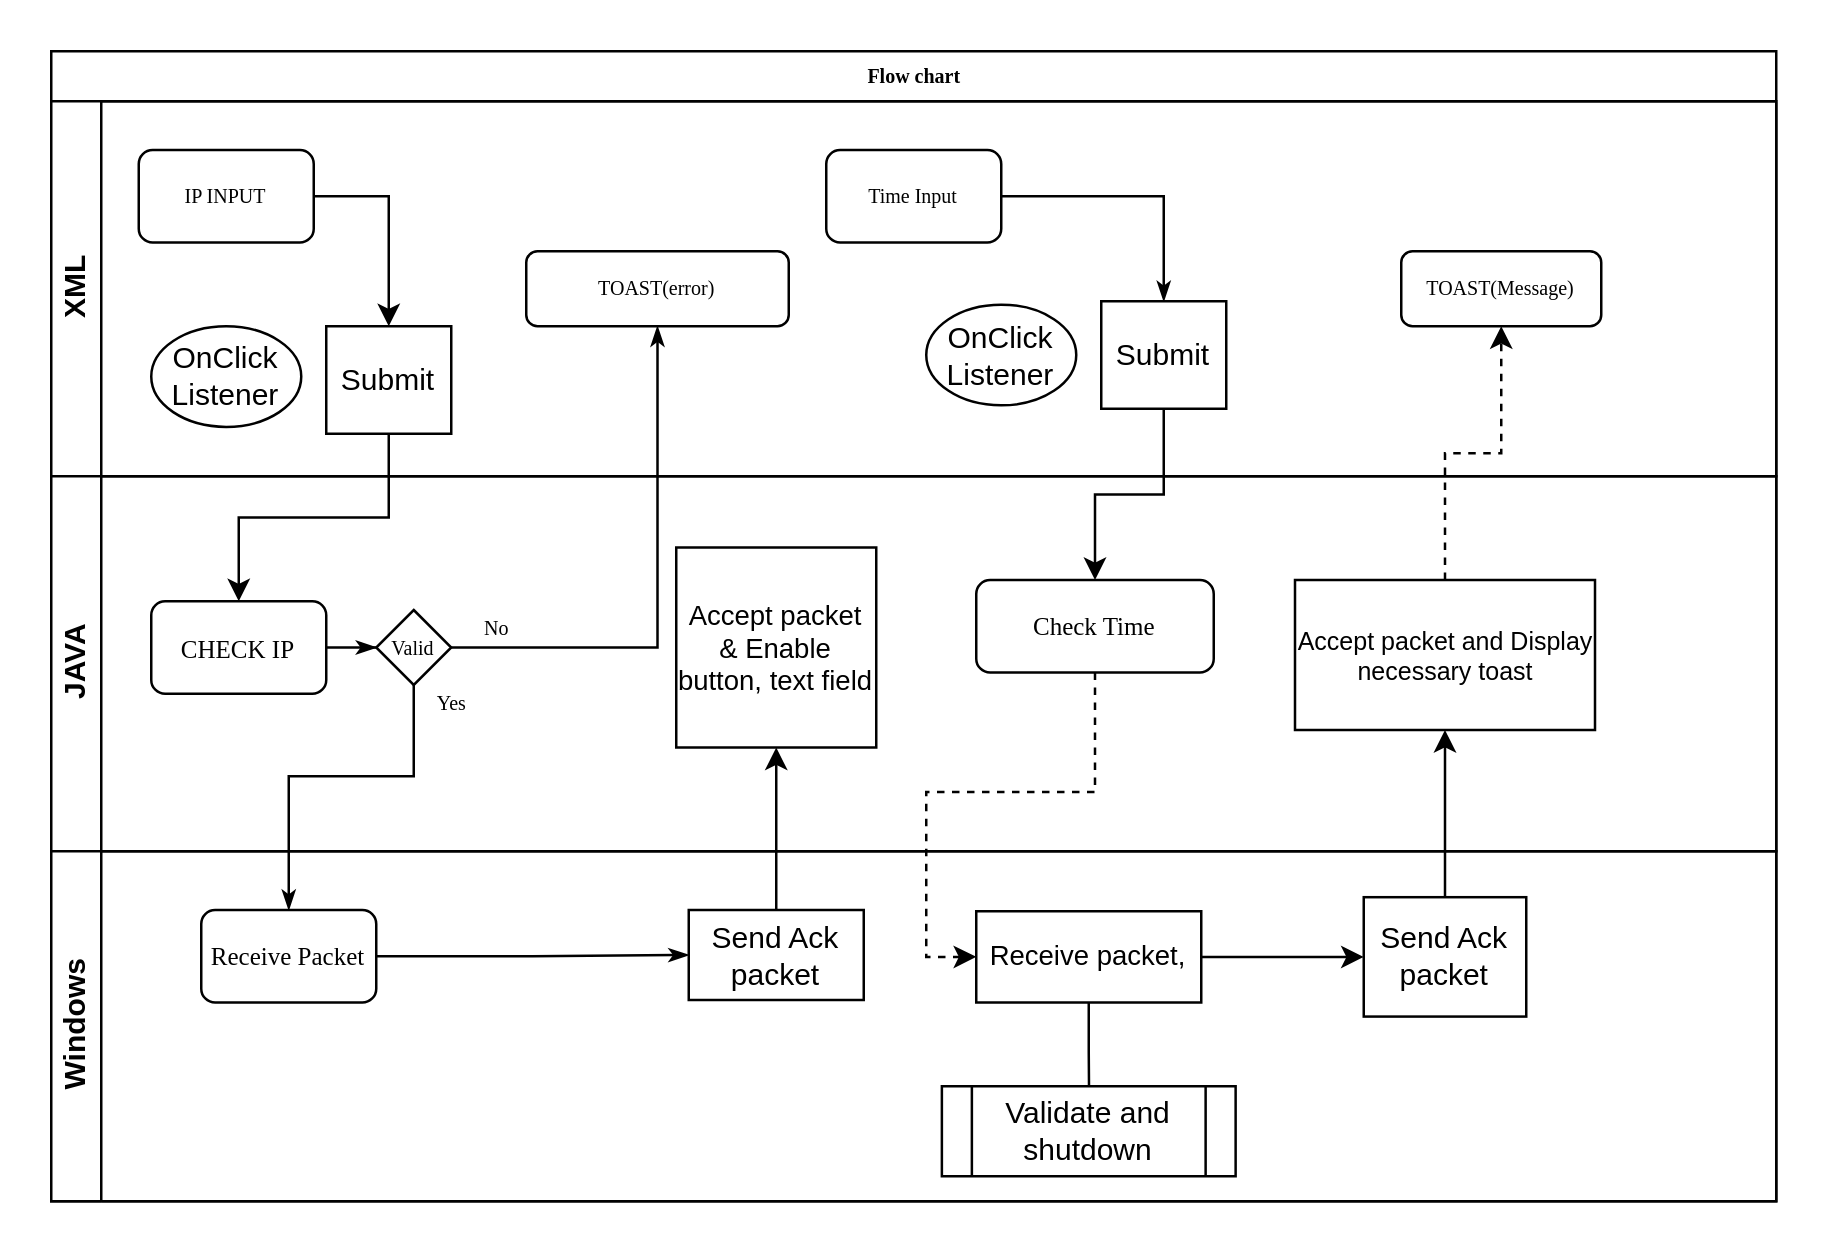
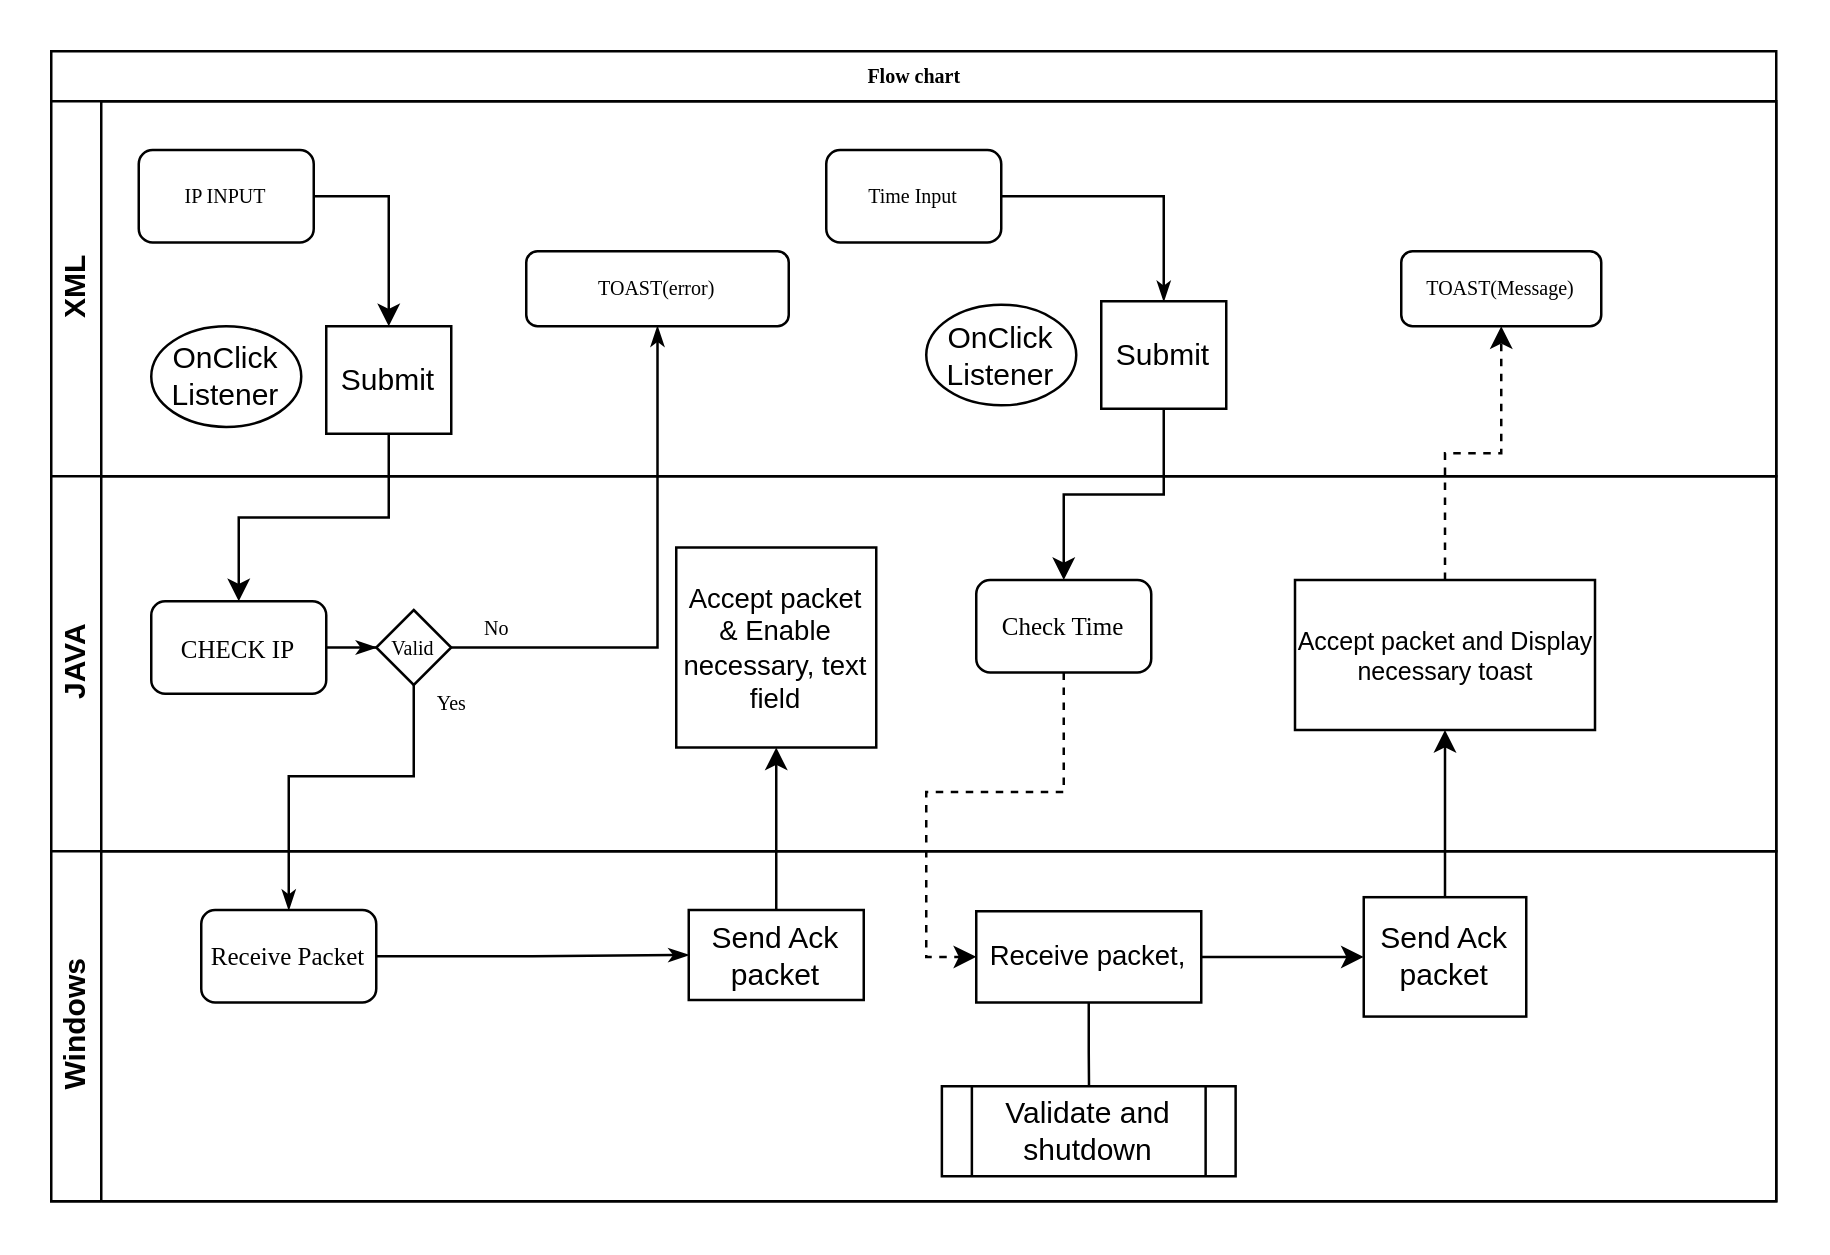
  <mxCell id="0" />
  <mxCell id="1" parent="0" />
  <mxCell id="2" value="Flow chart" style="swimlane;html=1;childLayout=stackLayout;horizontal=1;startSize=20;horizontalStack=0;rounded=0;shadow=0;labelBackgroundColor=none;strokeWidth=1;fontFamily=Verdana;fontSize=8;align=center;" parent="1" vertex="1"><mxGeometry x="20" y="20" width="690" height="460" as="geometry" /></mxCell>
  <mxCell id="3" value="XML" style="swimlane;html=1;startSize=20;horizontal=0;" parent="2" vertex="1"><mxGeometry y="20" width="690" height="150" as="geometry" /></mxCell>
  <mxCell id="4" value="" style="edgeStyle=orthogonalEdgeStyle;rounded=0;orthogonalLoop=1;jettySize=auto;html=1;entryX=0.5;entryY=0;entryDx=0;entryDy=0;" parent="3" source="5" target="10" edge="1"><mxGeometry relative="1" as="geometry"><mxPoint x="130" y="80" as="targetPoint" /><Array as="points"><mxPoint x="135" y="38" /></Array></mxGeometry></mxCell>
  <mxCell id="5" value="IP INPUT" style="rounded=1;whiteSpace=wrap;html=1;shadow=0;labelBackgroundColor=none;strokeWidth=1;fontFamily=Verdana;fontSize=8;align=center;" parent="3" vertex="1"><mxGeometry x="35" y="19.5" width="70" height="37" as="geometry" /></mxCell>
  <mxCell id="6" value="TOAST(error)" style="rounded=1;whiteSpace=wrap;html=1;shadow=0;labelBackgroundColor=none;strokeWidth=1;fontFamily=Verdana;fontSize=8;align=center;" parent="3" vertex="1"><mxGeometry x="190" y="60" width="105" height="30" as="geometry" /></mxCell>
  <mxCell id="7" style="edgeStyle=orthogonalEdgeStyle;rounded=0;html=1;entryX=0.5;entryY=0;labelBackgroundColor=none;startArrow=none;startFill=0;startSize=5;endArrow=classicThin;endFill=1;endSize=5;jettySize=auto;orthogonalLoop=1;strokeWidth=1;fontFamily=Verdana;fontSize=8;entryDx=0;entryDy=0;" parent="3" source="8" target="12" edge="1"><mxGeometry relative="1" as="geometry"><mxPoint x="550" y="75" as="targetPoint" /></mxGeometry></mxCell>
  <mxCell id="8" value="Time Input" style="rounded=1;whiteSpace=wrap;html=1;shadow=0;labelBackgroundColor=none;strokeWidth=1;fontFamily=Verdana;fontSize=8;align=center;" parent="3" vertex="1"><mxGeometry x="310" y="19.5" width="70" height="37" as="geometry" /></mxCell>
  <mxCell id="9" value="&lt;div&gt;OnClick&lt;/div&gt;&lt;div&gt;Listener&lt;br&gt;&lt;/div&gt;" style="ellipse;whiteSpace=wrap;html=1;" parent="3" vertex="1"><mxGeometry x="40" y="90" width="60" height="40.25" as="geometry" /></mxCell>
  <mxCell id="10" value="Submit" style="rounded=0;whiteSpace=wrap;html=1;" parent="3" vertex="1"><mxGeometry x="110" y="90" width="50" height="43" as="geometry" /></mxCell>
  <mxCell id="11" value="&lt;div&gt;OnClick&lt;/div&gt;&lt;div&gt;Listener&lt;br&gt;&lt;/div&gt;" style="ellipse;whiteSpace=wrap;html=1;" parent="3" vertex="1"><mxGeometry x="350" y="81.38" width="60" height="40.25" as="geometry" /></mxCell>
  <mxCell id="12" value="Submit" style="rounded=0;whiteSpace=wrap;html=1;" parent="3" vertex="1"><mxGeometry x="420" y="80" width="50" height="43" as="geometry" /></mxCell>
  <mxCell id="13" value="TOAST(Message)" style="rounded=1;whiteSpace=wrap;html=1;shadow=0;labelBackgroundColor=none;strokeWidth=1;fontFamily=Verdana;fontSize=8;align=center;" parent="3" vertex="1"><mxGeometry x="540" y="60" width="80" height="30" as="geometry" /></mxCell>
  <mxCell id="14" value="&lt;div&gt;JAVA&lt;/div&gt;" style="swimlane;html=1;startSize=20;horizontal=0;" parent="2" vertex="1"><mxGeometry y="170" width="690" height="150" as="geometry" /></mxCell>
  <mxCell id="15" style="edgeStyle=orthogonalEdgeStyle;rounded=0;html=1;labelBackgroundColor=none;startArrow=none;startFill=0;startSize=5;endArrow=classicThin;endFill=1;endSize=5;jettySize=auto;orthogonalLoop=1;strokeWidth=1;fontFamily=Verdana;fontSize=8" parent="14" source="16" target="17" edge="1"><mxGeometry relative="1" as="geometry" /></mxCell>
  <mxCell id="16" value="&lt;font style=&quot;font-size: 10px;&quot;&gt;CHECK IP &lt;/font&gt;" style="rounded=1;whiteSpace=wrap;html=1;shadow=0;labelBackgroundColor=none;strokeWidth=1;fontFamily=Verdana;fontSize=8;align=center;" parent="14" vertex="1"><mxGeometry x="40" y="50.0" width="70" height="37" as="geometry" /></mxCell>
  <mxCell id="17" value="Valid" style="strokeWidth=1;html=1;shape=mxgraph.flowchart.decision;whiteSpace=wrap;rounded=1;shadow=0;labelBackgroundColor=none;fontFamily=Verdana;fontSize=8;align=center;" parent="14" vertex="1"><mxGeometry x="130" y="53.5" width="30" height="30" as="geometry" /></mxCell>
- <mxCell id="18" value="&lt;div style=&quot;font-size: 11px;&quot;&gt;&lt;font style=&quot;font-size: 11px;&quot;&gt;Accept packet&lt;/font&gt;&lt;/div&gt;&lt;div style=&quot;font-size: 11px;&quot;&gt;&lt;font style=&quot;font-size: 11px;&quot;&gt;&amp;amp; Enable button, text field&lt;br&gt;&lt;/font&gt;&lt;/div&gt;" style="rounded=0;whiteSpace=wrap;html=1;" parent="14" vertex="1"><mxGeometry x="250" y="28.5" width="80" height="80" as="geometry" /></mxCell>
- <mxCell id="19" value="&lt;font style=&quot;font-size: 10px;&quot;&gt;Check Time&lt;/font&gt;" style="rounded=1;whiteSpace=wrap;html=1;shadow=0;labelBackgroundColor=none;strokeWidth=1;fontFamily=Verdana;fontSize=8;align=center;" parent="14" vertex="1"><mxGeometry x="370" y="41.5" width="95" height="37" as="geometry" /></mxCell>
+ <mxCell id="18" value="&lt;div style=&quot;font-size: 11px;&quot;&gt;&lt;font style=&quot;font-size: 11px;&quot;&gt;Accept packet&lt;/font&gt;&lt;/div&gt;&lt;div style=&quot;font-size: 11px;&quot;&gt;&lt;font style=&quot;font-size: 11px;&quot;&gt;&amp;amp; Enable necessary, text field&lt;br&gt;&lt;/font&gt;&lt;/div&gt;" style="rounded=0;whiteSpace=wrap;html=1;" parent="14" vertex="1"><mxGeometry x="250" y="28.5" width="80" height="80" as="geometry" /></mxCell>
+ <mxCell id="19" value="&lt;font style=&quot;font-size: 10px;&quot;&gt;Check Time&lt;/font&gt;" style="rounded=1;whiteSpace=wrap;html=1;shadow=0;labelBackgroundColor=none;strokeWidth=1;fontFamily=Verdana;fontSize=8;align=center;" parent="14" vertex="1"><mxGeometry x="370" y="41.5" width="70" height="37" as="geometry" /></mxCell>
  <mxCell id="20" value="Accept packet and Display necessary toast" style="rounded=0;whiteSpace=wrap;html=1;fontSize=10;" parent="14" vertex="1"><mxGeometry x="497.5" y="41.5" width="120" height="60" as="geometry" /></mxCell>
  <mxCell id="21" value="No" style="edgeStyle=orthogonalEdgeStyle;rounded=0;html=1;labelBackgroundColor=none;startArrow=none;startFill=0;startSize=5;endArrow=classicThin;endFill=1;endSize=5;jettySize=auto;orthogonalLoop=1;strokeWidth=1;fontFamily=Verdana;fontSize=8" parent="2" source="17" target="6" edge="1"><mxGeometry x="-0.826" y="9" relative="1" as="geometry"><mxPoint y="1" as="offset" /></mxGeometry></mxCell>
  <mxCell id="22" value="Yes" style="edgeStyle=orthogonalEdgeStyle;rounded=0;html=1;labelBackgroundColor=none;startArrow=none;startFill=0;startSize=5;endArrow=classicThin;endFill=1;endSize=5;jettySize=auto;orthogonalLoop=1;strokeWidth=1;fontFamily=Verdana;fontSize=8" parent="2" source="17" target="31" edge="1"><mxGeometry x="-0.895" y="15" relative="1" as="geometry"><mxPoint as="offset" /><Array as="points"><mxPoint x="145" y="290" /><mxPoint x="95" y="290" /></Array></mxGeometry></mxCell>
  <mxCell id="23" style="edgeStyle=orthogonalEdgeStyle;rounded=0;orthogonalLoop=1;jettySize=auto;html=1;exitX=0.5;exitY=1;exitDx=0;exitDy=0;entryX=0.5;entryY=0;entryDx=0;entryDy=0;" parent="2" source="10" target="16" edge="1"><mxGeometry relative="1" as="geometry" /></mxCell>
  <mxCell id="24" style="edgeStyle=orthogonalEdgeStyle;rounded=0;orthogonalLoop=1;jettySize=auto;html=1;exitX=0.5;exitY=1;exitDx=0;exitDy=0;entryX=0.5;entryY=0;entryDx=0;entryDy=0;" parent="2" source="12" target="19" edge="1"><mxGeometry relative="1" as="geometry" /></mxCell>
  <mxCell id="25" style="edgeStyle=orthogonalEdgeStyle;rounded=0;orthogonalLoop=1;jettySize=auto;html=1;exitX=0.5;exitY=1;exitDx=0;exitDy=0;entryX=0;entryY=0.5;entryDx=0;entryDy=0;dashed=1;" parent="2" source="19" target="35" edge="1"><mxGeometry relative="1" as="geometry"><mxPoint x="410" y="390" as="targetPoint" /></mxGeometry></mxCell>
  <mxCell id="26" style="edgeStyle=orthogonalEdgeStyle;rounded=0;orthogonalLoop=1;jettySize=auto;html=1;fontSize=10;" parent="2" source="32" target="18" edge="1"><mxGeometry relative="1" as="geometry" /></mxCell>
  <mxCell id="27" style="edgeStyle=orthogonalEdgeStyle;rounded=0;orthogonalLoop=1;jettySize=auto;html=1;fontSize=10;" parent="2" source="37" target="20" edge="1"><mxGeometry relative="1" as="geometry"><mxPoint x="557.5" y="250" as="targetPoint" /></mxGeometry></mxCell>
  <mxCell id="28" style="edgeStyle=orthogonalEdgeStyle;rounded=0;orthogonalLoop=1;jettySize=auto;html=1;fontSize=10;entryX=0.5;entryY=1;entryDx=0;entryDy=0;dashed=1;" parent="2" source="20" target="13" edge="1"><mxGeometry relative="1" as="geometry"><mxPoint x="570" y="140" as="targetPoint" /></mxGeometry></mxCell>
  <mxCell id="29" value="Windows" style="swimlane;html=1;startSize=20;horizontal=0;" parent="2" vertex="1"><mxGeometry y="320" width="690" height="140" as="geometry" /></mxCell>
  <mxCell id="30" style="edgeStyle=orthogonalEdgeStyle;rounded=0;html=1;labelBackgroundColor=none;startArrow=none;startFill=0;startSize=5;endArrow=classicThin;endFill=1;endSize=5;jettySize=auto;orthogonalLoop=1;strokeWidth=1;fontFamily=Verdana;fontSize=8;entryX=0;entryY=0.5;entryDx=0;entryDy=0;" parent="29" source="31" target="32" edge="1"><mxGeometry relative="1" as="geometry"><mxPoint x="180" y="43.5" as="targetPoint" /></mxGeometry></mxCell>
  <mxCell id="31" value="&lt;font style=&quot;font-size: 10px;&quot;&gt;Receive Packet&lt;/font&gt;" style="rounded=1;whiteSpace=wrap;html=1;shadow=0;labelBackgroundColor=none;strokeWidth=1;fontFamily=Verdana;fontSize=8;align=center;" parent="29" vertex="1"><mxGeometry x="60" y="23.5" width="70" height="37" as="geometry" /></mxCell>
  <mxCell id="32" value="Send Ack packet" style="rounded=0;whiteSpace=wrap;html=1;" parent="29" vertex="1"><mxGeometry x="255" y="23.5" width="70" height="36" as="geometry" /></mxCell>
  <mxCell id="33" value="" style="edgeStyle=orthogonalEdgeStyle;rounded=0;orthogonalLoop=1;jettySize=auto;html=1;fontSize=10;endArrow=none;" parent="29" source="35" target="36" edge="1"><mxGeometry relative="1" as="geometry" /></mxCell>
  <mxCell id="34" value="" style="edgeStyle=orthogonalEdgeStyle;rounded=0;orthogonalLoop=1;jettySize=auto;html=1;fontSize=10;" parent="29" source="35" target="37" edge="1"><mxGeometry relative="1" as="geometry" /></mxCell>
  <mxCell id="35" value="&lt;font style=&quot;font-size: 11px;&quot;&gt;Receive packet,&lt;/font&gt;" style="rounded=0;whiteSpace=wrap;html=1;" parent="29" vertex="1"><mxGeometry x="370" y="24" width="90" height="36.5" as="geometry" /></mxCell>
  <mxCell id="36" value="Validate and shutdown" style="shape=process;whiteSpace=wrap;html=1;backgroundOutline=1;rounded=0;" parent="29" vertex="1"><mxGeometry x="356.25" y="94" width="117.5" height="36" as="geometry" /></mxCell>
  <mxCell id="37" value="&lt;div&gt;Send Ack&lt;/div&gt;&lt;div&gt;packet&lt;br&gt;&lt;/div&gt;" style="whiteSpace=wrap;html=1;rounded=0;" parent="29" vertex="1"><mxGeometry x="525" y="18.38" width="65" height="47.75" as="geometry" /></mxCell>
